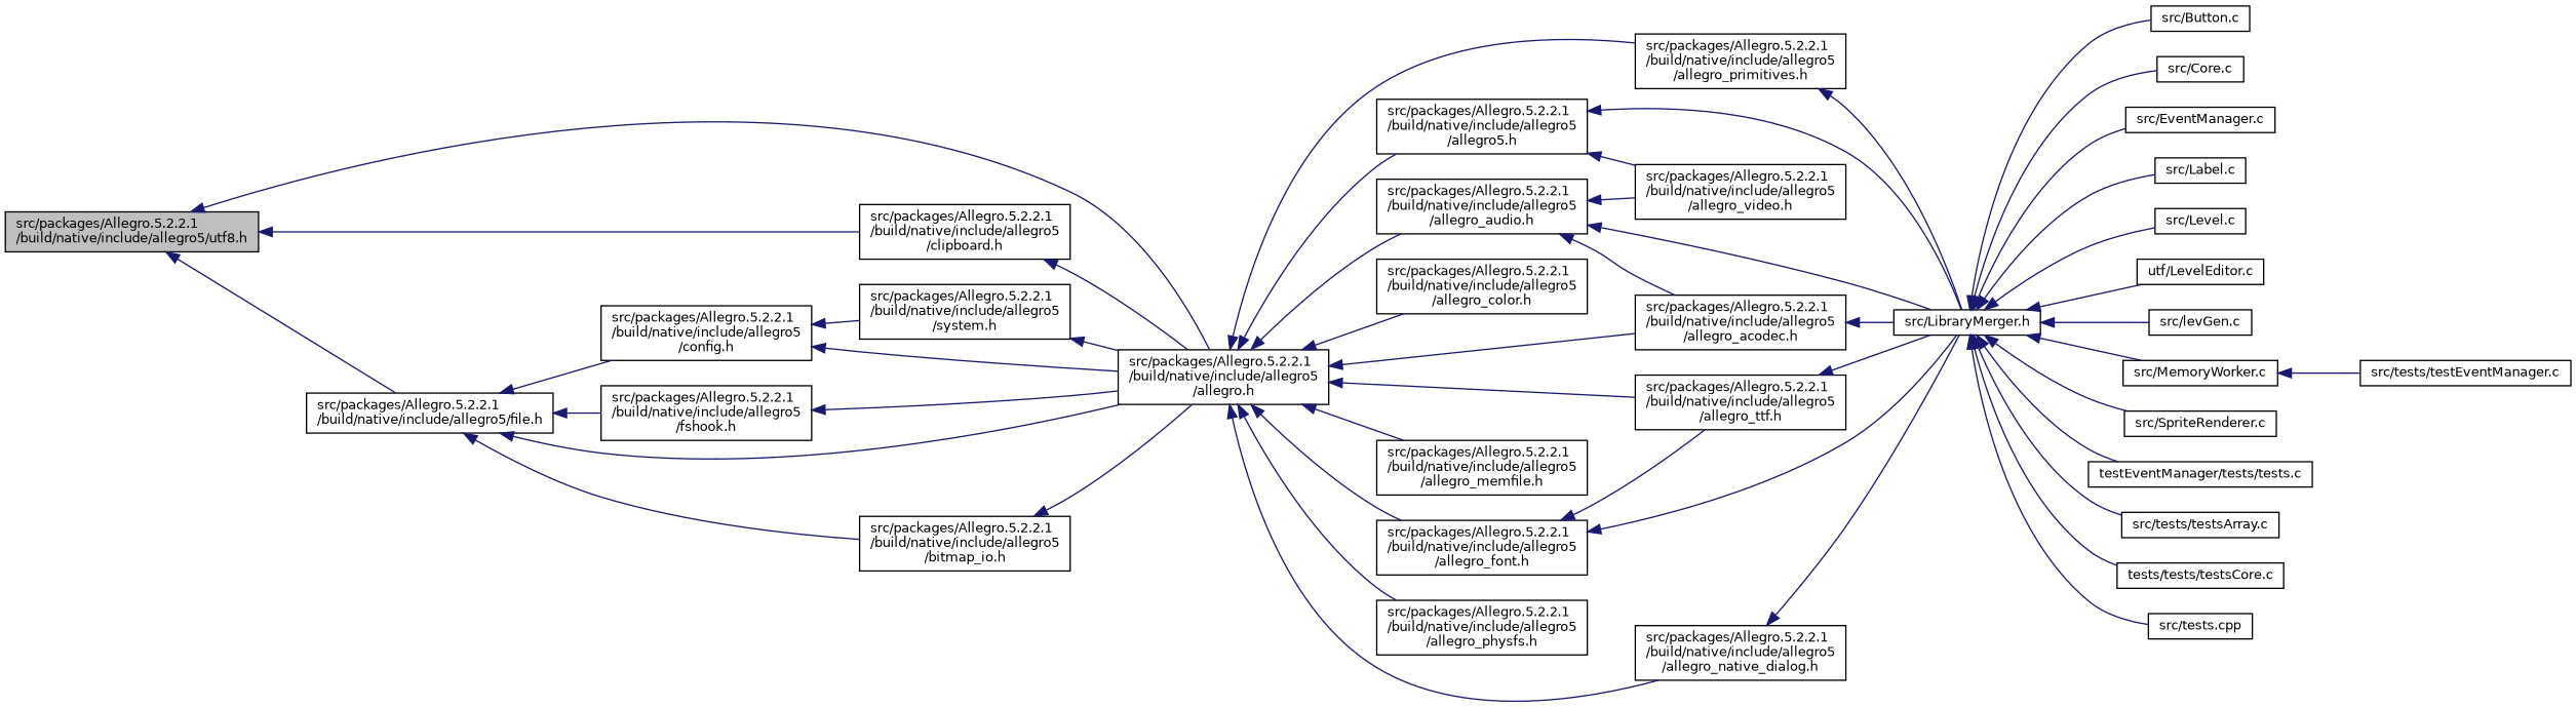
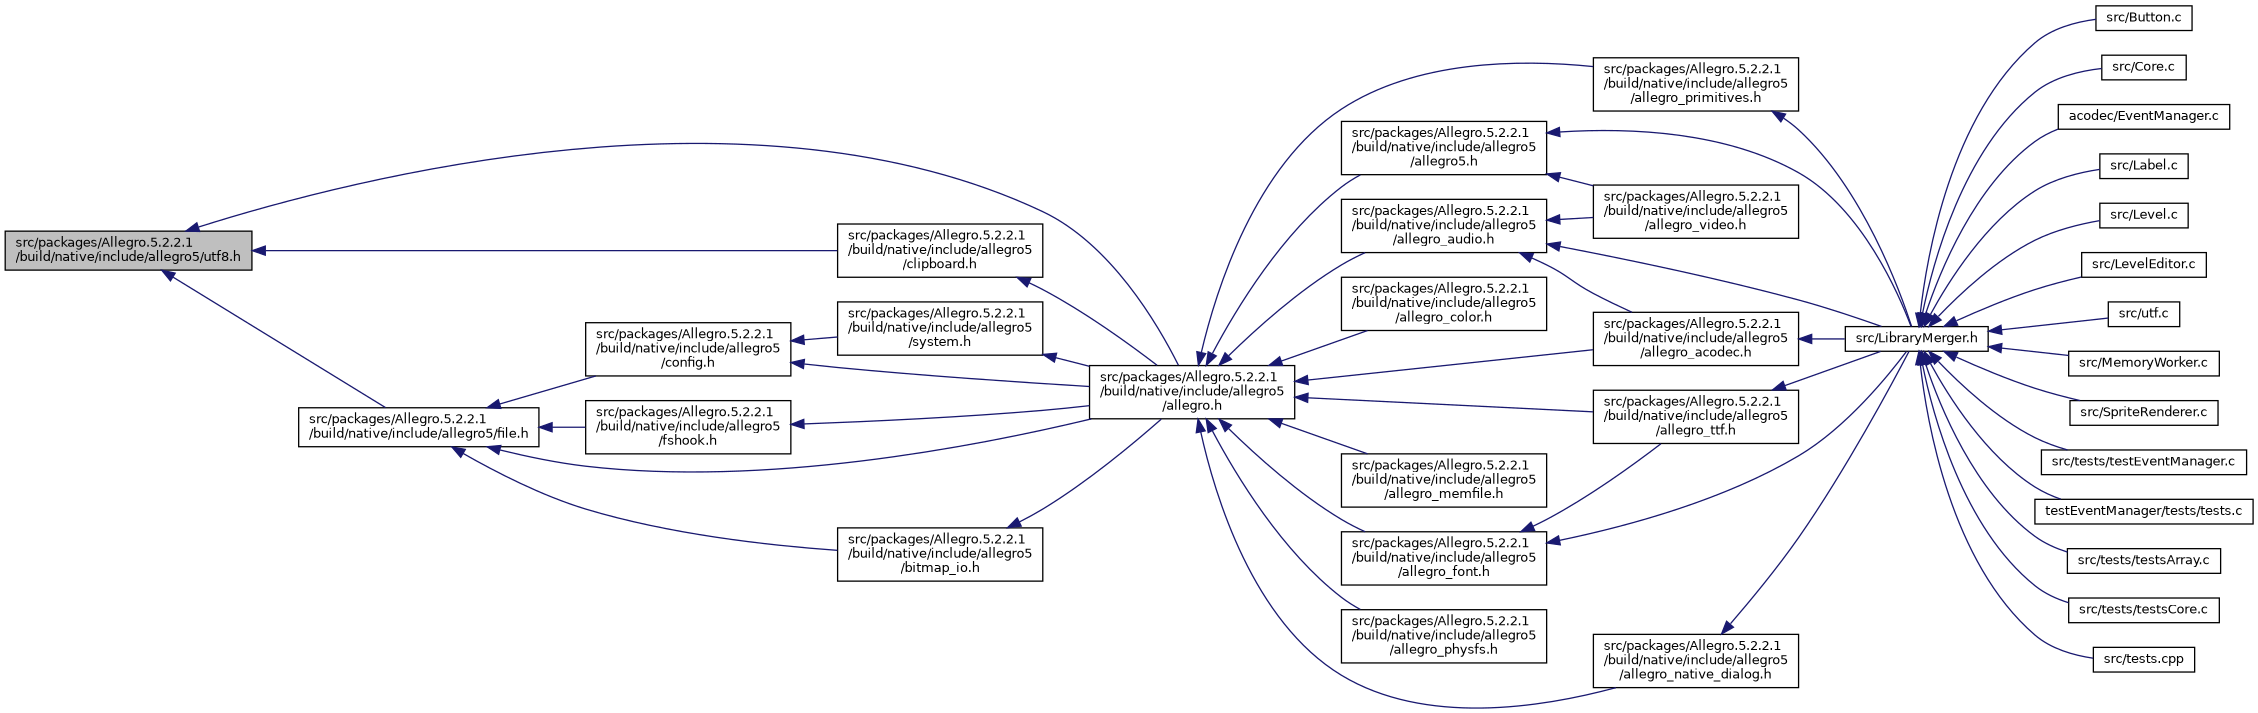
  digraph {
    rankdir=LR
    node [color=black fillcolor=white fontname=Helvetica fontsize=10 shape=record style=filled]
    edge [color=midnightblue dir=back fontname=Helvetica fontsize=10 labelfontname=Helvetica labelfontsize=10 style=solid]
    n1 [fillcolor=grey75 fontcolor=black height=0.2 label="src/packages/Allegro.5.2.2.1\l/build/native/include/allegro5/utf8.h" width=0.4]
    n2 [height=0.2 label="src/packages/Allegro.5.2.2.1\l/build/native/include/allegro5\l/allegro.h" width=0.4]
    n3 [height=0.2 label="src/packages/Allegro.5.2.2.1\l/build/native/include/allegro5\l/clipboard.h" width=0.4]
    n4 [height=0.2 label="src/packages/Allegro.5.2.2.1\l/build/native/include/allegro5/file.h" width=0.4]
    n5 [height=0.2 label="src/packages/Allegro.5.2.2.1\l/build/native/include/allegro5\l/allegro5.h" width=0.4]
    n6 [height=0.2 label="src/packages/Allegro.5.2.2.1\l/build/native/include/allegro5\l/allegro_acodec.h" width=0.4]
    n7 [height=0.2 label="src/packages/Allegro.5.2.2.1\l/build/native/include/allegro5\l/allegro_audio.h" width=0.4]
    n8 [height=0.2 label="src/packages/Allegro.5.2.2.1\l/build/native/include/allegro5\l/allegro_color.h" width=0.4]
    n9 [height=0.2 label="src/packages/Allegro.5.2.2.1\l/build/native/include/allegro5\l/allegro_font.h" width=0.4]
    n10 [height=0.2 label="src/packages/Allegro.5.2.2.1\l/build/native/include/allegro5\l/allegro_ttf.h" width=0.4]
    n11 [height=0.2 label="src/packages/Allegro.5.2.2.1\l/build/native/include/allegro5\l/allegro_memfile.h" width=0.4]
    n12 [height=0.2 label="src/packages/Allegro.5.2.2.1\l/build/native/include/allegro5\l/allegro_native_dialog.h" width=0.4]
    n13 [height=0.2 label="src/packages/Allegro.5.2.2.1\l/build/native/include/allegro5\l/allegro_physfs.h" width=0.4]
    n14 [height=0.2 label="src/packages/Allegro.5.2.2.1\l/build/native/include/allegro5\l/allegro_primitives.h" width=0.4]
    n15 [height=0.2 label="src/packages/Allegro.5.2.2.1\l/build/native/include/allegro5\l/bitmap_io.h" width=0.4]
    n16 [height=0.2 label="src/packages/Allegro.5.2.2.1\l/build/native/include/allegro5\l/config.h" width=0.4]
    n17 [height=0.2 label="src/packages/Allegro.5.2.2.1\l/build/native/include/allegro5\l/fshook.h" width=0.4]
    n18 [height=0.2 label="src/LibraryMerger.h" width=0.4]
    n19 [height=0.2 label="src/packages/Allegro.5.2.2.1\l/build/native/include/allegro5\l/allegro_video.h" width=0.4]
    n20 [height=0.2 label="src/Button.c" width=0.4]
    n21 [height=0.2 label="src/Core.c" width=0.4]
-   n22 [height=0.2 label="src/EventManager.c" width=0.4]
+   n22 [height=0.2 label="acodec/EventManager.c" width=0.4]
    n23 [height=0.2 label="src/Label.c" width=0.4]
    n24 [height=0.2 label="src/Level.c" width=0.4]
-   n25 [height=0.2 label="utf/LevelEditor.c" width=0.4]
-   n26 [height=0.2 label="src/levGen.c" width=0.4]
+   n25 [height=0.2 label="src/LevelEditor.c" width=0.4]
+   n26 [height=0.2 label="src/utf.c" width=0.4]
    n27 [height=0.2 label="src/MemoryWorker.c" width=0.4]
    n28 [height=0.2 label="src/SpriteRenderer.c" width=0.4]
    n29 [height=0.2 label="src/tests/testEventManager.c" width=0.4]
    n30 [height=0.2 label="testEventManager/tests/tests.c" width=0.4]
    n31 [height=0.2 label="src/tests/testsArray.c" width=0.4]
-   n32 [height=0.2 label="tests/tests/testsCore.c" width=0.4]
+   n32 [height=0.2 label="src/tests/testsCore.c" width=0.4]
    n33 [height=0.2 label="src/tests.cpp" width=0.4]
    n34 [height=0.2 label="src/packages/Allegro.5.2.2.1\l/build/native/include/allegro5\l/system.h" width=0.4]
    n1 -> n2
    n1 -> n3
    n1 -> n4
    n2 -> n5
    n2 -> n6
    n2 -> n7
    n2 -> n8
    n2 -> n9
    n2 -> n10
    n2 -> n11
    n2 -> n12
    n2 -> n13
    n2 -> n14
    n3 -> n2
    n4 -> n2
    n4 -> n15
    n4 -> n16
    n4 -> n17
    n5 -> n18
    n5 -> n19
    n6 -> n18
    n7 -> n6
    n7 -> n18
    n7 -> n19
    n9 -> n10
    n9 -> n18
    n10 -> n18
    n12 -> n18
    n14 -> n18
    n15 -> n2
    n16 -> n2
    n16 -> n34
    n17 -> n2
    n18 -> n20
    n18 -> n21
    n18 -> n22
    n18 -> n23
    n18 -> n24
    n18 -> n25
    n18 -> n26
    n18 -> n27
    n18 -> n28
-   n27 -> n29
+   n18 -> n29
    n18 -> n30
    n18 -> n31
    n18 -> n32
    n18 -> n33
    n34 -> n2
  }
